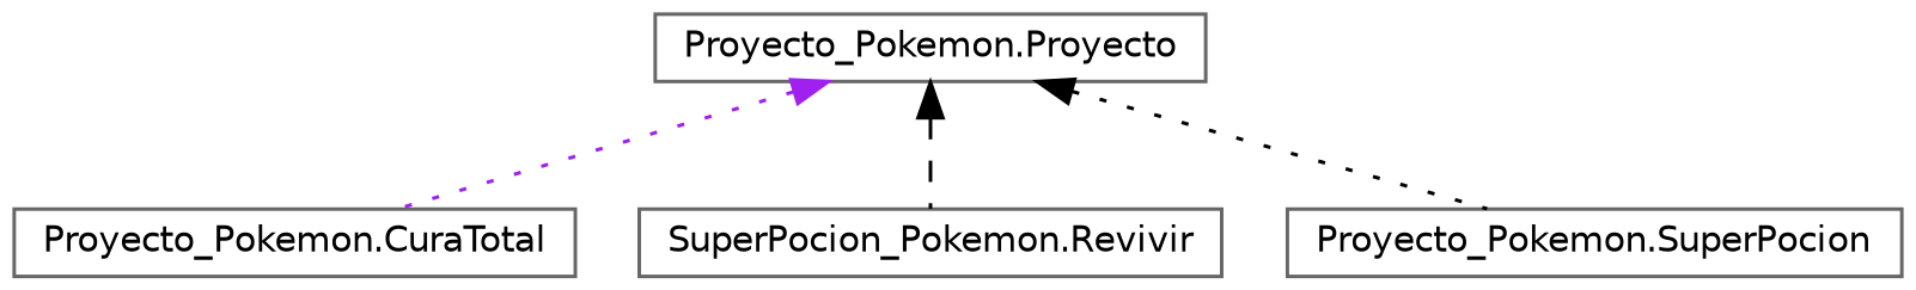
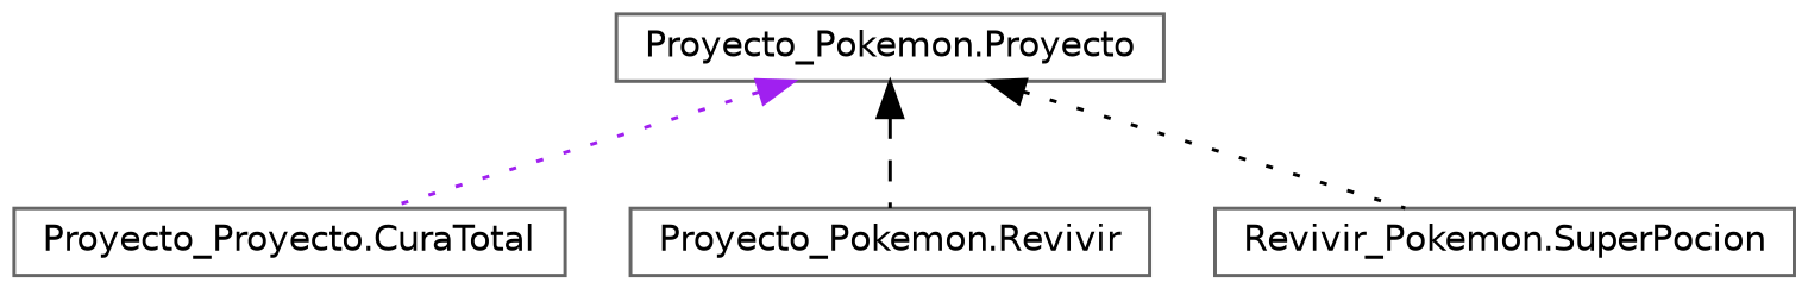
  digraph {
    rankdir=TB
    node [color=grey40 fillcolor=white fontname=Helvetica fontsize=10 shape=box style=filled]
    edge [color=black dir=back fontname=Helvetica fontsize=10 labelfontname=Helvetica labelfontsize=10 style=dotted]
    n1 [height=0.2 label="Proyecto_Pokemon.Proyecto" width=0.4]
-   n2 [height=0.2 label="Proyecto_Pokemon.CuraTotal" width=0.4]
-   n3 [height=0.2 label="SuperPocion_Pokemon.Revivir" width=0.4]
-   n4 [height=0.2 label="Proyecto_Pokemon.SuperPocion" width=0.4]
+   n2 [height=0.2 label="Proyecto_Proyecto.CuraTotal" width=0.4]
+   n3 [height=0.2 label="Proyecto_Pokemon.Revivir" width=0.4]
+   n4 [height=0.2 label="Revivir_Pokemon.SuperPocion" width=0.4]
    n1 -> n2 [color=purple]
    n1 -> n3 [style=dashed]
    n1 -> n4
  }
